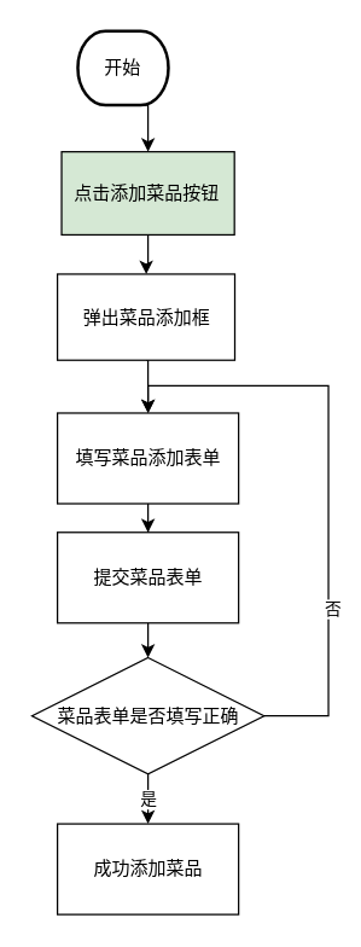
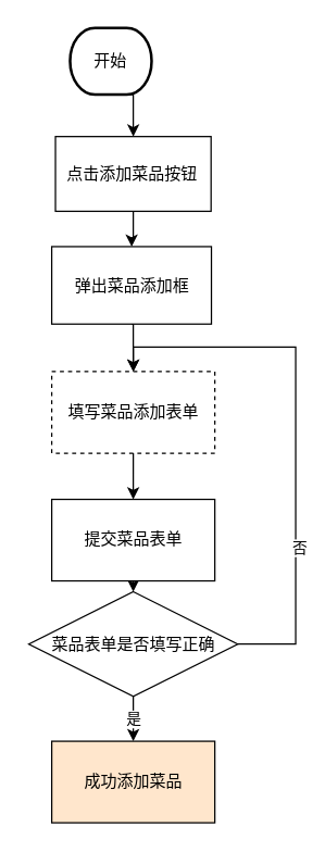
  <mxCell id="0" />
  <mxCell id="1" parent="0" />
  <mxCell id="2" style="edgeStyle=orthogonalEdgeStyle;rounded=0;orthogonalLoop=1;jettySize=auto;html=1;exitX=0.5;exitY=1;exitDx=0;exitDy=0;exitPerimeter=0;entryX=0.5;entryY=0;entryDx=0;entryDy=0;" parent="1" source="3" target="5" edge="1"><mxGeometry relative="1" as="geometry" /></mxCell>
  <mxCell id="3" value="开始" style="strokeWidth=2;html=1;shape=mxgraph.flowchart.terminator;whiteSpace=wrap;fontSize=12;" parent="1" vertex="1"><mxGeometry x="51" y="20" width="60" height="49" as="geometry" /></mxCell>
  <mxCell id="4" style="edgeStyle=orthogonalEdgeStyle;rounded=0;orthogonalLoop=1;jettySize=auto;html=1;exitX=0.5;exitY=1;exitDx=0;exitDy=0;" edge="1" parent="1" source="5" target="7"><mxGeometry relative="1" as="geometry" /></mxCell>
- <mxCell id="5" value="点击添加菜品按钮" style="rounded=0;whiteSpace=wrap;html=1;fontSize=12;fillColor=#d5e8d4;" parent="1" vertex="1"><mxGeometry x="40.25" y="100" width="114.49" height="55" as="geometry" /></mxCell>
+ <mxCell id="5" value="点击添加菜品按钮" style="rounded=0;whiteSpace=wrap;html=1;fontSize=12;" parent="1" vertex="1"><mxGeometry x="40.25" y="100" width="114.49" height="55" as="geometry" /></mxCell>
  <mxCell id="6" style="edgeStyle=orthogonalEdgeStyle;rounded=0;orthogonalLoop=1;jettySize=auto;html=1;exitX=0.5;exitY=1;exitDx=0;exitDy=0;entryX=0.5;entryY=0;entryDx=0;entryDy=0;" edge="1" parent="1" source="7" target="9"><mxGeometry relative="1" as="geometry" /></mxCell>
  <mxCell id="7" value="弹出菜品添加框" style="rounded=0;whiteSpace=wrap;html=1;fontSize=12;" vertex="1" parent="1"><mxGeometry x="37.5" y="181" width="117.5" height="57" as="geometry" /></mxCell>
  <mxCell id="8" style="edgeStyle=orthogonalEdgeStyle;rounded=0;orthogonalLoop=1;jettySize=auto;html=1;exitX=0.5;exitY=1;exitDx=0;exitDy=0;" edge="1" parent="1" source="9" target="16"><mxGeometry relative="1" as="geometry" /></mxCell>
- <mxCell id="9" value="填写菜品添加表单" style="rounded=0;whiteSpace=wrap;html=1;fontSize=12;" vertex="1" parent="1"><mxGeometry x="37.51" y="273" width="120" height="60" as="geometry" /></mxCell>
+ <mxCell id="9" value="填写菜品添加表单" style="rounded=0;whiteSpace=wrap;html=1;fontSize=12;dashed=1;" vertex="1" parent="1"><mxGeometry x="37.51" y="273" width="120" height="60" as="geometry" /></mxCell>
  <mxCell id="10" style="edgeStyle=orthogonalEdgeStyle;rounded=0;orthogonalLoop=1;jettySize=auto;html=1;exitX=1;exitY=0.5;exitDx=0;exitDy=0;entryX=0.5;entryY=0;entryDx=0;entryDy=0;" edge="1" parent="1" source="13" target="9"><mxGeometry relative="1" as="geometry"><Array as="points"><mxPoint x="217" y="474" /><mxPoint x="217" y="255" /><mxPoint x="98" y="255" /></Array></mxGeometry></mxCell>
  <mxCell id="11" value="否" style="edgeLabel;html=1;align=center;verticalAlign=middle;resizable=0;points=[];" vertex="1" connectable="0" parent="10"><mxGeometry x="-0.427" y="-2" relative="1" as="geometry"><mxPoint as="offset" /></mxGeometry></mxCell>
  <mxCell id="12" value="是" style="edgeStyle=orthogonalEdgeStyle;rounded=0;orthogonalLoop=1;jettySize=auto;html=1;exitX=0.5;exitY=1;exitDx=0;exitDy=0;entryX=0.5;entryY=0;entryDx=0;entryDy=0;" edge="1" parent="1" source="13" target="14"><mxGeometry relative="1" as="geometry" /></mxCell>
  <mxCell id="13" value="菜品表单是否填写正确" style="rhombus;whiteSpace=wrap;html=1;" vertex="1" parent="1"><mxGeometry x="20.64" y="435" width="153.75" height="77" as="geometry" /></mxCell>
- <mxCell id="14" value="成功添加菜品" style="rounded=0;whiteSpace=wrap;html=1;fontSize=12;" vertex="1" parent="1"><mxGeometry x="37.51" y="545" width="120" height="60" as="geometry" /></mxCell>
+ <mxCell id="14" value="成功添加菜品" style="rounded=0;whiteSpace=wrap;html=1;fontSize=12;fillColor=#ffe6cc;" vertex="1" parent="1"><mxGeometry x="37.51" y="545" width="120" height="60" as="geometry" /></mxCell>
  <mxCell id="15" style="edgeStyle=orthogonalEdgeStyle;rounded=0;orthogonalLoop=1;jettySize=auto;html=1;exitX=0.5;exitY=1;exitDx=0;exitDy=0;entryX=0.5;entryY=0;entryDx=0;entryDy=0;" edge="1" parent="1" source="16" target="13"><mxGeometry relative="1" as="geometry" /></mxCell>
- <mxCell id="16" value="提交菜品表单" style="rounded=0;whiteSpace=wrap;html=1;fontSize=12;" vertex="1" parent="1"><mxGeometry x="37.51" y="352" width="120" height="60" as="geometry" /></mxCell>
+ <mxCell id="16" value="提交菜品表单" style="rounded=0;whiteSpace=wrap;html=1;fontSize=12;" vertex="1" parent="1"><mxGeometry x="37.51" y="367" width="120" height="60" as="geometry" /></mxCell>
